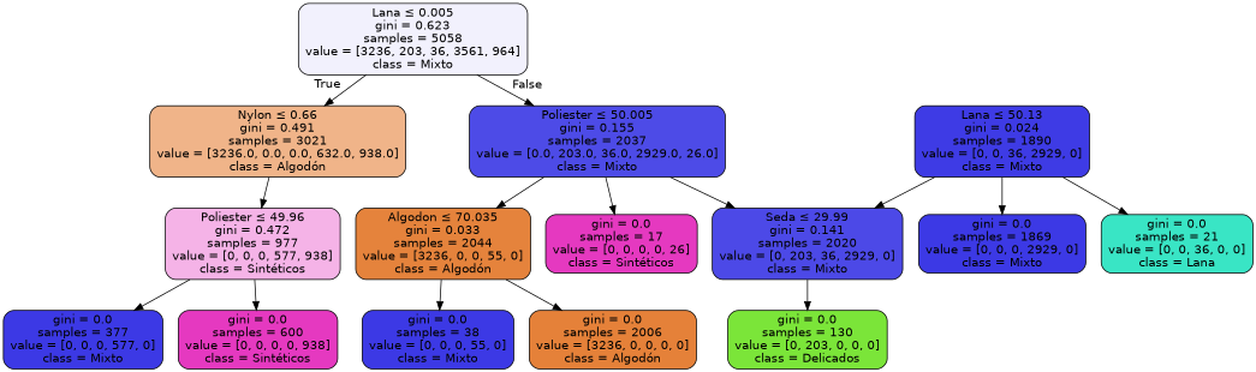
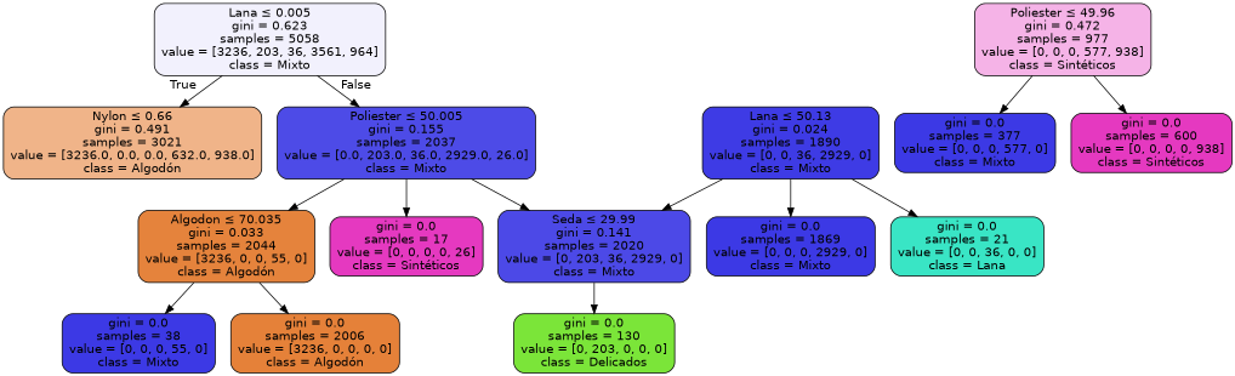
  digraph {
    node [color=black fillcolor="#3c39e5" fontname=helvetica shape=box style="filled, rounded"]
    edge [fontname=helvetica]
    n1 [fillcolor="#f2f1fd" label=<Lana &le; 0.005<br/>gini = 0.623<br/>samples = 5058<br/>value = [3236, 203, 36, 3561, 964]<br/>class = Mixto>]
    n2 [fillcolor="#f0b489" label=<Nylon &le; 0.66<br/>gini = 0.491<br/>samples = 3021<br/>value = [3236.0, 0.0, 0.0, 632.0, 938.0]<br/>class = Algodón>]
    n3 [fillcolor="#4d4be7" label=<Poliester &le; 50.005<br/>gini = 0.155<br/>samples = 2037<br/>value = [0.0, 203.0, 36.0, 2929.0, 26.0]<br/>class = Mixto>]
    n4 [fillcolor="#f5b3e7" label=<Poliester &le; 49.96<br/>gini = 0.472<br/>samples = 977<br/>value = [0, 0, 0, 577, 938]<br/>class = Sintéticos>]
    n5 [fillcolor="#e5833c" label=<Algodon &le; 70.035<br/>gini = 0.033<br/>samples = 2044<br/>value = [3236, 0, 0, 55, 0]<br/>class = Algodón>]
    n6 [fillcolor="#4c49e7" label=<Seda &le; 29.99<br/>gini = 0.141<br/>samples = 2020<br/>value = [0, 203, 36, 2929, 0]<br/>class = Mixto>]
    n7 [fillcolor="#e539c0" label=<gini = 0.0<br/>samples = 17<br/>value = [0, 0, 0, 0, 26]<br/>class = Sintéticos>]
    n8 [label=<gini = 0.0<br/>samples = 38<br/>value = [0, 0, 0, 55, 0]<br/>class = Mixto>]
    n9 [fillcolor="#e58139" label=<gini = 0.0<br/>samples = 2006<br/>value = [3236, 0, 0, 0, 0]<br/>class = Algodón>]
    n10 [label=<gini = 0.0<br/>samples = 377<br/>value = [0, 0, 0, 577, 0]<br/>class = Mixto>]
    n11 [fillcolor="#e539c0" label=<gini = 0.0<br/>samples = 600<br/>value = [0, 0, 0, 0, 938]<br/>class = Sintéticos>]
    n12 [fillcolor="#7be539" label=<gini = 0.0<br/>samples = 130<br/>value = [0, 203, 0, 0, 0]<br/>class = Delicados>]
    n13 [fillcolor="#3e3be5" label=<Lana &le; 50.13<br/>gini = 0.024<br/>samples = 1890<br/>value = [0, 0, 36, 2929, 0]<br/>class = Mixto>]
    n14 [label=<gini = 0.0<br/>samples = 1869<br/>value = [0, 0, 0, 2929, 0]<br/>class = Mixto>]
    n15 [fillcolor="#39e5c5" label=<gini = 0.0<br/>samples = 21<br/>value = [0, 0, 36, 0, 0]<br/>class = Lana>]
    n1 -> n2 [headlabel=True labelangle=45 labeldistance=2.5]
    n1 -> n3 [headlabel=False labelangle=-45 labeldistance=2.5]
-   n2 -> n4
    n3 -> n5
    n3 -> n6
    n3 -> n7
    n4 -> n10
    n4 -> n11
    n5 -> n8
    n5 -> n9
    n6 -> n12
    n13 -> n6
    n13 -> n14
    n13 -> n15
  }
